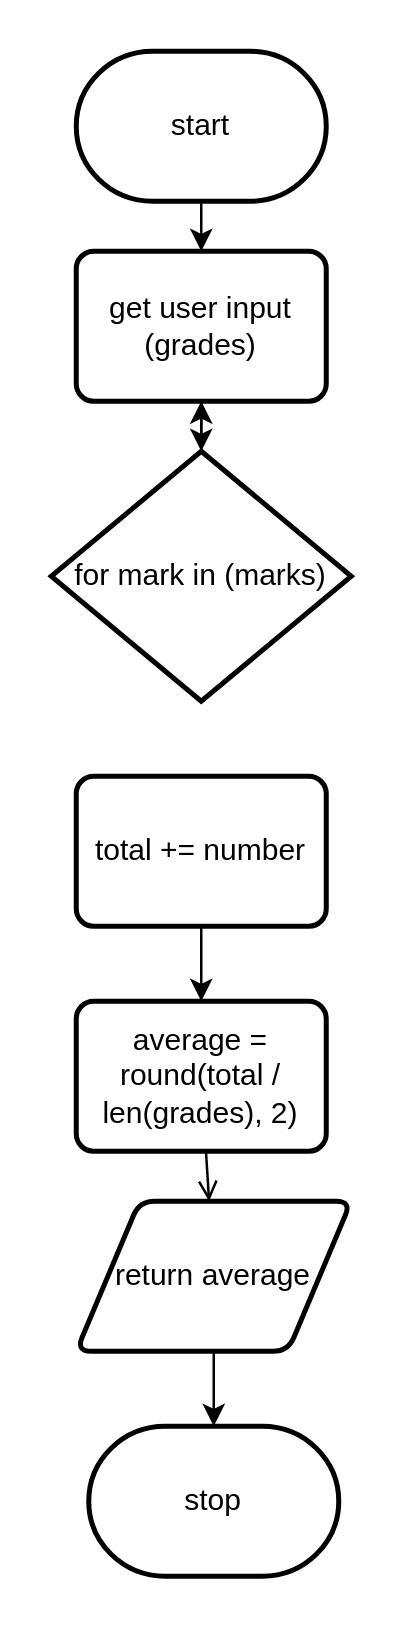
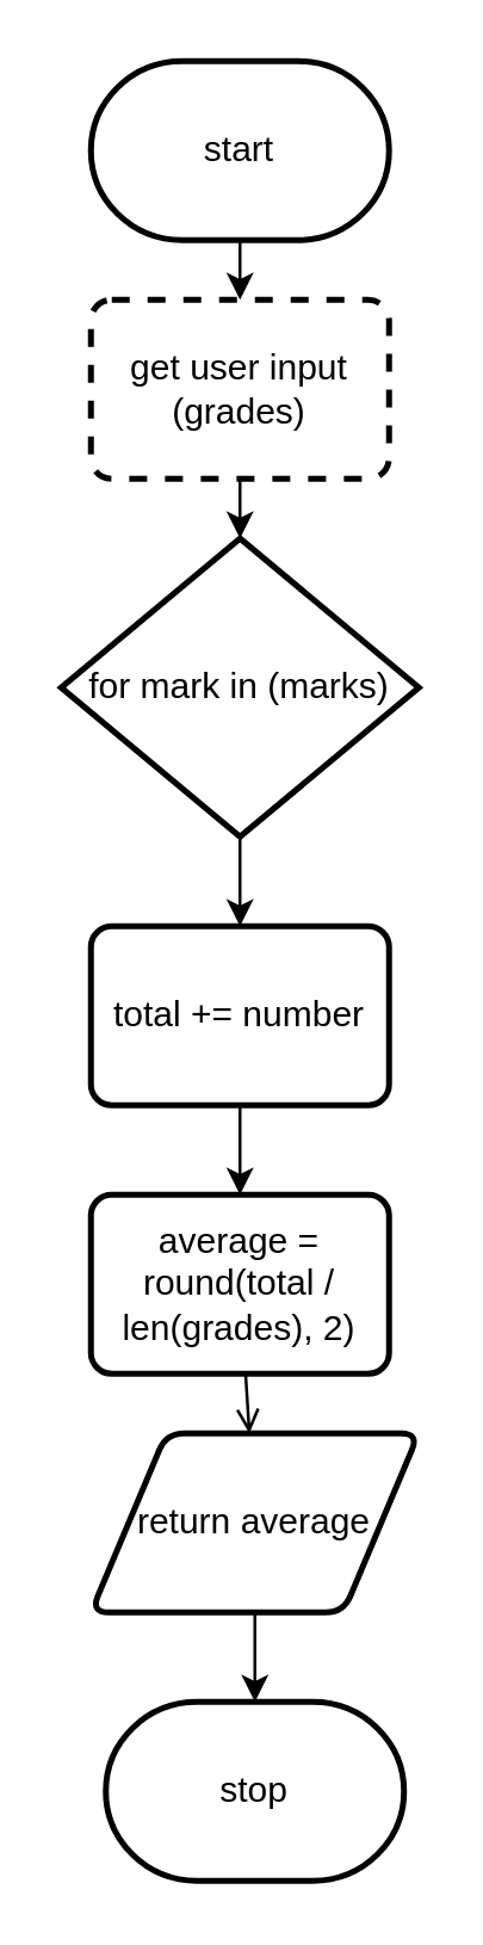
  <mxCell id="0" />
  <mxCell id="1" parent="0" />
  <mxCell id="2" style="edgeStyle=none;html=1;entryX=0.5;entryY=0;entryDx=0;entryDy=0;" parent="1" source="3" target="5" edge="1"><mxGeometry relative="1" as="geometry"><mxPoint x="80" y="100" as="targetPoint" /></mxGeometry></mxCell>
  <mxCell id="3" value="start" style="strokeWidth=2;html=1;shape=mxgraph.flowchart.terminator;whiteSpace=wrap;" parent="1" vertex="1"><mxGeometry x="30" y="20" width="100" height="60" as="geometry" /></mxCell>
  <mxCell id="4" style="edgeStyle=none;html=1;entryX=0.5;entryY=0;entryDx=0;entryDy=0;entryPerimeter=0;" parent="1" source="5" edge="1"><mxGeometry relative="1" as="geometry"><mxPoint x="80" y="180" as="targetPoint" /></mxGeometry></mxCell>
- <mxCell id="5" value="get user input (grades)" style="rounded=1;whiteSpace=wrap;html=1;absoluteArcSize=1;arcSize=14;strokeWidth=2;" parent="1" vertex="1"><mxGeometry x="30" y="100" width="100" height="60" as="geometry" /></mxCell>
- <mxCell id="6" style="edgeStyle=none;html=1;" edge="1" parent="1" source="7" target="5"><mxGeometry relative="1" as="geometry" /></mxCell>
+ <mxCell id="5" value="get user input (grades)" style="rounded=1;whiteSpace=wrap;html=1;absoluteArcSize=1;arcSize=14;strokeWidth=2;dashed=1;" parent="1" vertex="1"><mxGeometry x="30" y="100" width="100" height="60" as="geometry" /></mxCell>
+ <mxCell id="6" style="edgeStyle=none;html=1;entryX=0.5;entryY=0;entryDx=0;entryDy=0;" edge="1" parent="1" source="7" target="9"><mxGeometry relative="1" as="geometry" /></mxCell>
  <mxCell id="7" value="for mark in (marks)" style="strokeWidth=2;html=1;shape=mxgraph.flowchart.decision;whiteSpace=wrap;" parent="1" vertex="1"><mxGeometry x="20" y="180" width="120" height="100" as="geometry" /></mxCell>
  <mxCell id="8" style="edgeStyle=none;html=1;entryX=0.5;entryY=0;entryDx=0;entryDy=0;" edge="1" parent="1" source="9" target="11"><mxGeometry relative="1" as="geometry" /></mxCell>
  <mxCell id="9" value="total += number" style="rounded=1;whiteSpace=wrap;html=1;absoluteArcSize=1;arcSize=14;strokeWidth=2;" parent="1" vertex="1"><mxGeometry x="30" y="310" width="100" height="60" as="geometry" /></mxCell>
  <mxCell id="10" style="edgeStyle=none;html=1;endArrow=open;" parent="1" source="11" target="13" edge="1"><mxGeometry relative="1" as="geometry" /></mxCell>
  <mxCell id="11" value="average = round(total / len(grades), 2)" style="rounded=1;whiteSpace=wrap;html=1;absoluteArcSize=1;arcSize=14;strokeWidth=2;" parent="1" vertex="1"><mxGeometry x="30" y="400" width="100" height="60" as="geometry" /></mxCell>
  <mxCell id="12" style="edgeStyle=none;html=1;entryX=0.5;entryY=0;entryDx=0;entryDy=0;entryPerimeter=0;" parent="1" source="13" target="14" edge="1"><mxGeometry relative="1" as="geometry" /></mxCell>
  <mxCell id="13" value="return average" style="shape=parallelogram;html=1;strokeWidth=2;perimeter=parallelogramPerimeter;whiteSpace=wrap;rounded=1;arcSize=12;size=0.23;" parent="1" vertex="1"><mxGeometry x="30" y="480" width="110" height="60" as="geometry" /></mxCell>
  <mxCell id="14" value="stop" style="strokeWidth=2;html=1;shape=mxgraph.flowchart.terminator;whiteSpace=wrap;" parent="1" vertex="1"><mxGeometry x="35" y="570" width="100" height="60" as="geometry" /></mxCell>
